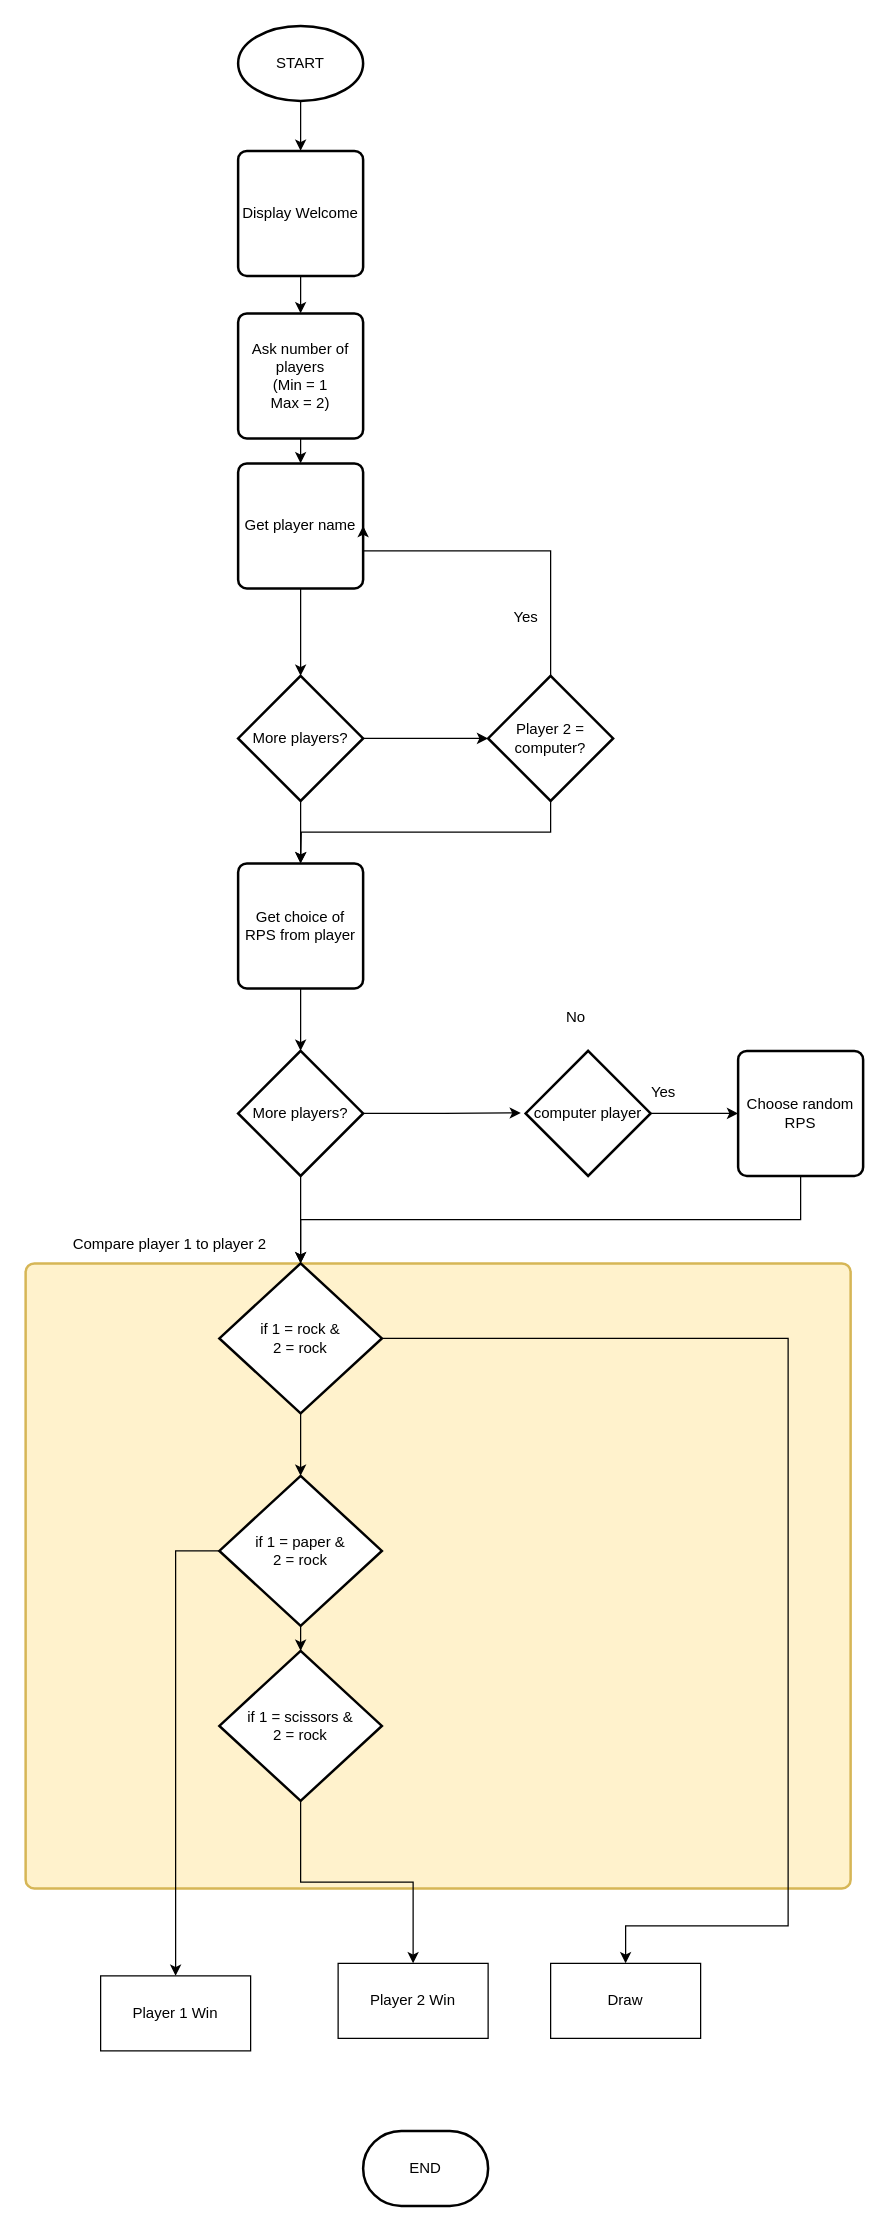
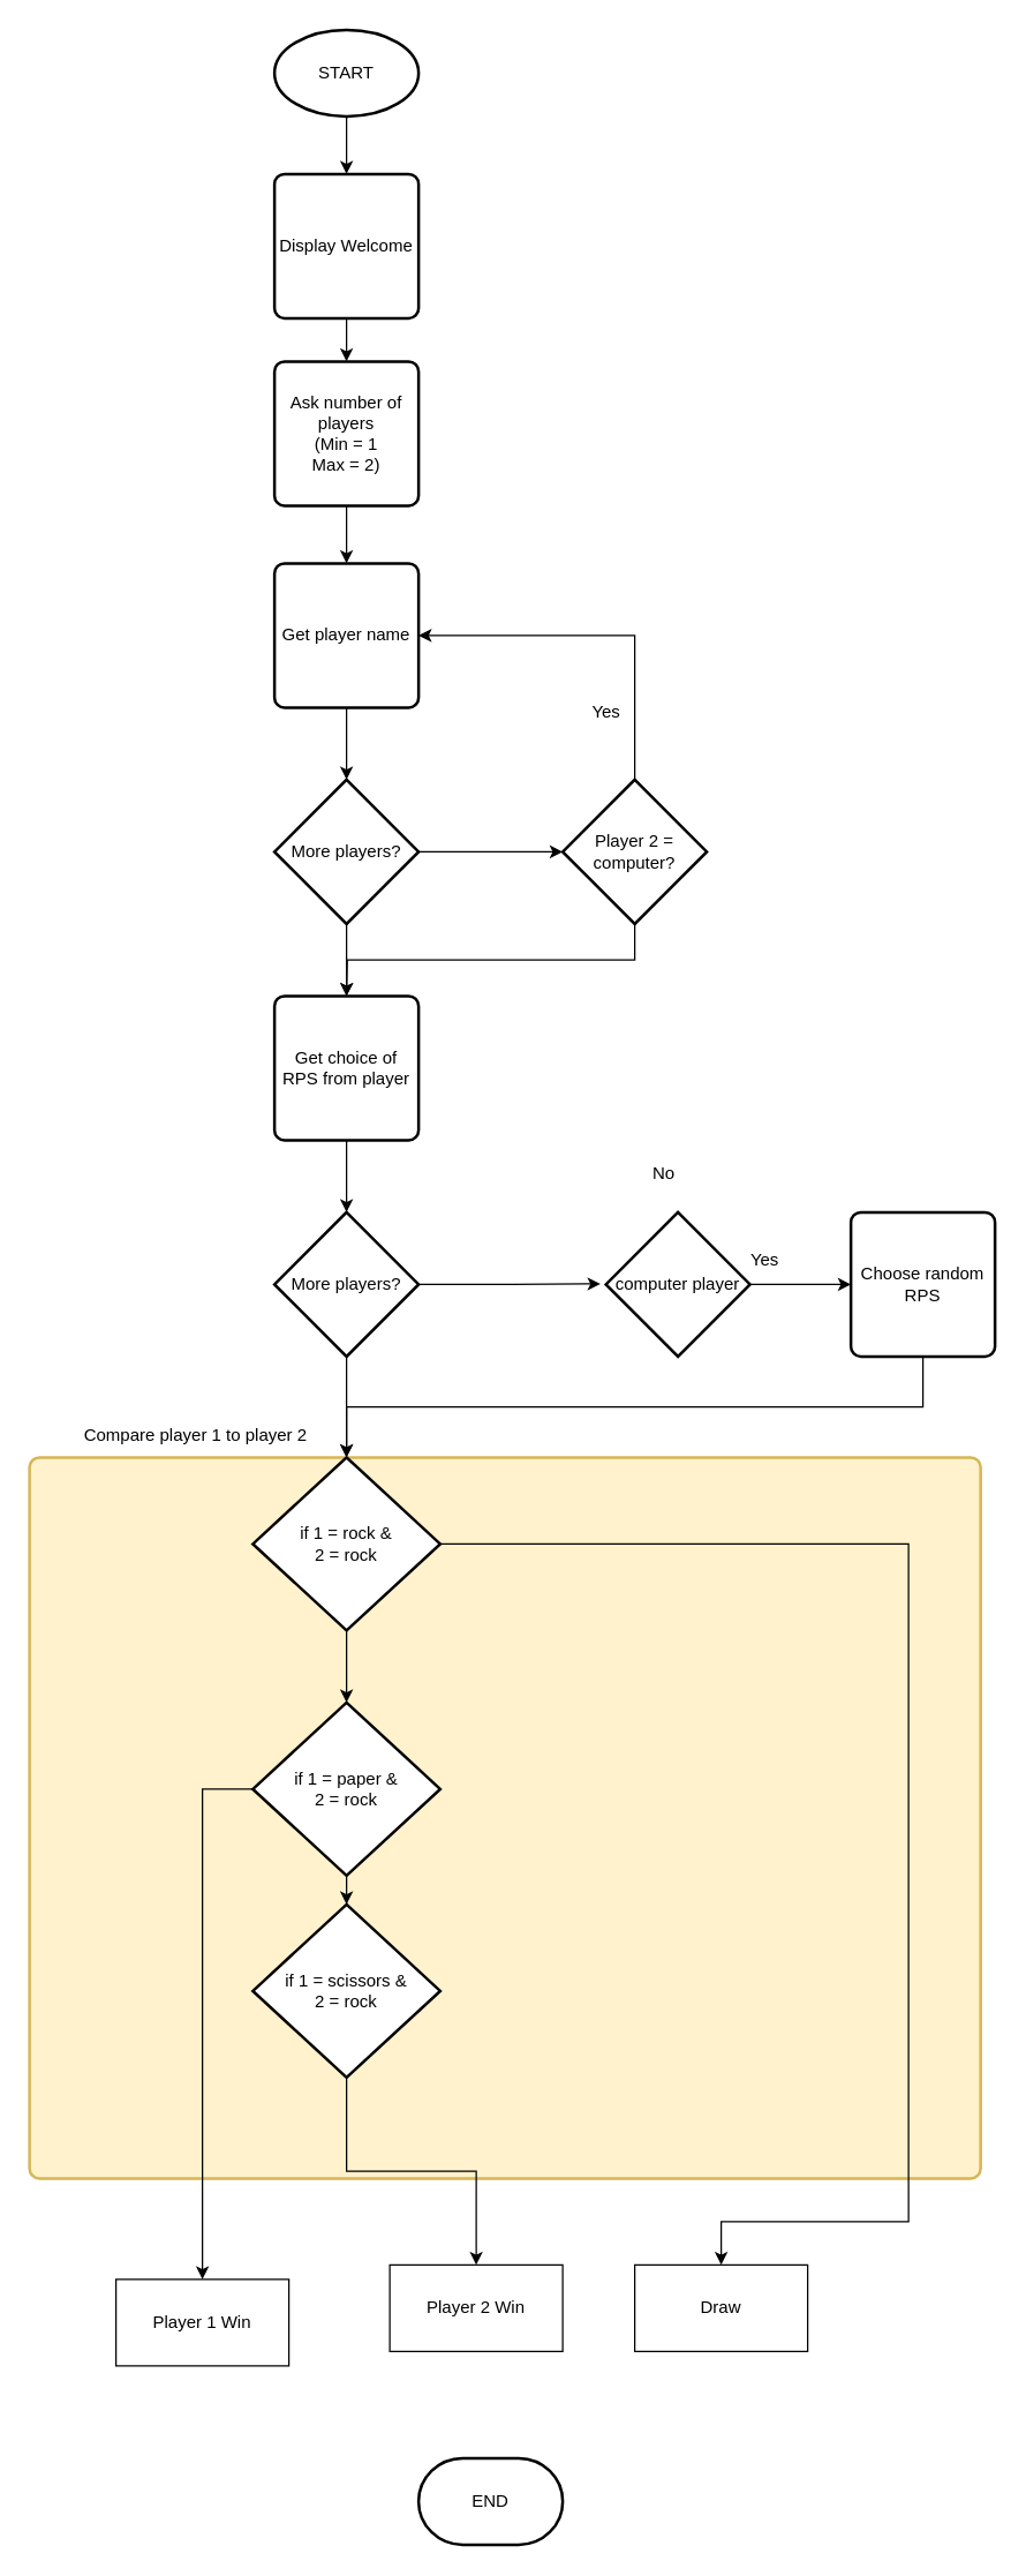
  <mxCell id="0" />
  <mxCell id="1" parent="0" />
  <mxCell id="2" value="" style="rounded=1;whiteSpace=wrap;html=1;absoluteArcSize=1;arcSize=14;strokeWidth=2;fillColor=#fff2cc;strokeColor=#d6b656;" vertex="1" parent="1"><mxGeometry x="20" y="1010" width="660" height="500" as="geometry" /></mxCell>
  <mxCell id="3" style="edgeStyle=orthogonalEdgeStyle;rounded=0;orthogonalLoop=1;jettySize=auto;html=1;exitX=0.5;exitY=1;exitDx=0;exitDy=0;exitPerimeter=0;entryX=0.5;entryY=0;entryDx=0;entryDy=0;" edge="1" parent="1" source="4" target="7"><mxGeometry relative="1" as="geometry" /></mxCell>
  <mxCell id="4" value="START" style="strokeWidth=2;html=1;shape=mxgraph.flowchart.start_1;whiteSpace=wrap;" vertex="1" parent="1"><mxGeometry x="190" y="20" width="100" height="60" as="geometry" /></mxCell>
  <mxCell id="5" value="END" style="strokeWidth=2;html=1;shape=mxgraph.flowchart.terminator;whiteSpace=wrap;" vertex="1" parent="1"><mxGeometry x="290" y="1704" width="100" height="60" as="geometry" /></mxCell>
  <mxCell id="6" style="edgeStyle=orthogonalEdgeStyle;rounded=0;orthogonalLoop=1;jettySize=auto;html=1;exitX=0.5;exitY=1;exitDx=0;exitDy=0;entryX=0.5;entryY=0;entryDx=0;entryDy=0;" edge="1" parent="1" source="7" target="9"><mxGeometry relative="1" as="geometry" /></mxCell>
  <mxCell id="7" value="Display Welcome" style="rounded=1;whiteSpace=wrap;html=1;absoluteArcSize=1;arcSize=14;strokeWidth=2;" vertex="1" parent="1"><mxGeometry x="190" y="120" width="100" height="100" as="geometry" /></mxCell>
  <mxCell id="8" style="edgeStyle=orthogonalEdgeStyle;rounded=0;orthogonalLoop=1;jettySize=auto;html=1;exitX=0.5;exitY=1;exitDx=0;exitDy=0;entryX=0.5;entryY=0;entryDx=0;entryDy=0;" edge="1" parent="1" source="9" target="11"><mxGeometry relative="1" as="geometry" /></mxCell>
  <mxCell id="9" value="&lt;div&gt;Ask number of players&lt;/div&gt;&lt;div&gt;(Min = 1&lt;br&gt;&lt;/div&gt;&lt;div&gt;Max = 2)&lt;br&gt;&lt;/div&gt;" style="rounded=1;whiteSpace=wrap;html=1;absoluteArcSize=1;arcSize=14;strokeWidth=2;" vertex="1" parent="1"><mxGeometry x="190" y="250" width="100" height="100" as="geometry" /></mxCell>
  <mxCell id="10" style="edgeStyle=orthogonalEdgeStyle;rounded=0;orthogonalLoop=1;jettySize=auto;html=1;exitX=0.5;exitY=1;exitDx=0;exitDy=0;entryX=0.5;entryY=0;entryDx=0;entryDy=0;entryPerimeter=0;" edge="1" parent="1" source="11" target="14"><mxGeometry relative="1" as="geometry" /></mxCell>
- <mxCell id="11" value="Get player name" style="rounded=1;whiteSpace=wrap;html=1;absoluteArcSize=1;arcSize=14;strokeWidth=2;" vertex="1" parent="1"><mxGeometry x="190" y="370" width="100" height="100" as="geometry" /></mxCell>
+ <mxCell id="11" value="Get player name" style="rounded=1;whiteSpace=wrap;html=1;absoluteArcSize=1;arcSize=14;strokeWidth=2;" vertex="1" parent="1"><mxGeometry x="190" y="390" width="100" height="100" as="geometry" /></mxCell>
  <mxCell id="12" style="edgeStyle=orthogonalEdgeStyle;rounded=0;orthogonalLoop=1;jettySize=auto;html=1;exitX=0.5;exitY=1;exitDx=0;exitDy=0;exitPerimeter=0;entryX=0.5;entryY=0;entryDx=0;entryDy=0;" edge="1" parent="1" source="14" target="16"><mxGeometry relative="1" as="geometry" /></mxCell>
  <mxCell id="13" style="edgeStyle=orthogonalEdgeStyle;rounded=0;orthogonalLoop=1;jettySize=auto;html=1;exitX=1;exitY=0.5;exitDx=0;exitDy=0;exitPerimeter=0;entryX=0;entryY=0.5;entryDx=0;entryDy=0;entryPerimeter=0;" edge="1" parent="1" source="14" target="32"><mxGeometry relative="1" as="geometry" /></mxCell>
  <mxCell id="14" value="More players?" style="strokeWidth=2;html=1;shape=mxgraph.flowchart.decision;whiteSpace=wrap;" vertex="1" parent="1"><mxGeometry x="190" y="540" width="100" height="100" as="geometry" /></mxCell>
  <mxCell id="15" style="edgeStyle=orthogonalEdgeStyle;rounded=0;orthogonalLoop=1;jettySize=auto;html=1;exitX=0.5;exitY=1;exitDx=0;exitDy=0;entryX=0.5;entryY=0;entryDx=0;entryDy=0;entryPerimeter=0;" edge="1" parent="1" source="16" target="19"><mxGeometry relative="1" as="geometry" /></mxCell>
  <mxCell id="16" value="Get choice of RPS from player" style="rounded=1;whiteSpace=wrap;html=1;absoluteArcSize=1;arcSize=14;strokeWidth=2;" vertex="1" parent="1"><mxGeometry x="190" y="690" width="100" height="100" as="geometry" /></mxCell>
  <mxCell id="17" style="edgeStyle=orthogonalEdgeStyle;rounded=0;orthogonalLoop=1;jettySize=auto;html=1;exitX=0.5;exitY=1;exitDx=0;exitDy=0;exitPerimeter=0;" edge="1" parent="1" source="19" target="23"><mxGeometry relative="1" as="geometry" /></mxCell>
  <mxCell id="18" style="edgeStyle=orthogonalEdgeStyle;rounded=0;orthogonalLoop=1;jettySize=auto;html=1;exitX=1;exitY=0.5;exitDx=0;exitDy=0;exitPerimeter=0;entryX=-0.038;entryY=0.496;entryDx=0;entryDy=0;entryPerimeter=0;" edge="1" parent="1" source="19" target="37"><mxGeometry relative="1" as="geometry" /></mxCell>
  <mxCell id="19" value="More players?" style="strokeWidth=2;html=1;shape=mxgraph.flowchart.decision;whiteSpace=wrap;" vertex="1" parent="1"><mxGeometry x="190" y="840" width="100" height="100" as="geometry" /></mxCell>
  <mxCell id="20" value="Compare player 1 to player 2" style="text;html=1;align=center;verticalAlign=middle;resizable=0;points=[];autosize=1;strokeColor=none;fillColor=none;" vertex="1" parent="1"><mxGeometry x="45" y="980" width="180" height="30" as="geometry" /></mxCell>
  <mxCell id="21" style="edgeStyle=orthogonalEdgeStyle;rounded=0;orthogonalLoop=1;jettySize=auto;html=1;exitX=0.5;exitY=1;exitDx=0;exitDy=0;exitPerimeter=0;entryX=0.5;entryY=0;entryDx=0;entryDy=0;entryPerimeter=0;" edge="1" parent="1" source="23" target="26"><mxGeometry relative="1" as="geometry" /></mxCell>
  <mxCell id="22" style="edgeStyle=orthogonalEdgeStyle;rounded=0;orthogonalLoop=1;jettySize=auto;html=1;exitX=1;exitY=0.5;exitDx=0;exitDy=0;exitPerimeter=0;entryX=0.5;entryY=0;entryDx=0;entryDy=0;" edge="1" parent="1" source="23" target="29"><mxGeometry relative="1" as="geometry"><mxPoint x="390" y="1070" as="targetPoint" /><Array as="points"><mxPoint x="630" y="1070" /><mxPoint x="630" y="1540" /></Array></mxGeometry></mxCell>
  <mxCell id="23" value="&lt;div&gt;if 1 = rock &amp;amp;&lt;/div&gt;&lt;div&gt;2 = rock &lt;br&gt;&lt;/div&gt;" style="strokeWidth=2;html=1;shape=mxgraph.flowchart.decision;whiteSpace=wrap;" vertex="1" parent="1"><mxGeometry x="175" y="1010" width="130" height="120" as="geometry" /></mxCell>
  <mxCell id="24" style="edgeStyle=orthogonalEdgeStyle;rounded=0;orthogonalLoop=1;jettySize=auto;html=1;exitX=0.5;exitY=1;exitDx=0;exitDy=0;exitPerimeter=0;" edge="1" parent="1" source="26" target="35"><mxGeometry relative="1" as="geometry" /></mxCell>
  <mxCell id="25" style="edgeStyle=orthogonalEdgeStyle;rounded=0;orthogonalLoop=1;jettySize=auto;html=1;exitX=0;exitY=0.5;exitDx=0;exitDy=0;exitPerimeter=0;entryX=0.5;entryY=0;entryDx=0;entryDy=0;" edge="1" parent="1" source="26" target="27"><mxGeometry relative="1" as="geometry" /></mxCell>
  <mxCell id="26" value="&lt;div&gt;if 1 = paper &amp;amp;&lt;/div&gt;&lt;div&gt;2 = rock&lt;br&gt; &lt;/div&gt;" style="strokeWidth=2;html=1;shape=mxgraph.flowchart.decision;whiteSpace=wrap;" vertex="1" parent="1"><mxGeometry x="175" y="1180" width="130" height="120" as="geometry" /></mxCell>
  <mxCell id="27" value="Player 1 Win" style="whiteSpace=wrap;html=1;" vertex="1" parent="1"><mxGeometry x="80" y="1580" width="120" height="60" as="geometry" /></mxCell>
  <mxCell id="28" value="Player 2 Win" style="whiteSpace=wrap;html=1;" vertex="1" parent="1"><mxGeometry x="270" y="1570" width="120" height="60" as="geometry" /></mxCell>
  <mxCell id="29" value="Draw" style="whiteSpace=wrap;html=1;" vertex="1" parent="1"><mxGeometry x="440" y="1570" width="120" height="60" as="geometry" /></mxCell>
  <mxCell id="30" style="edgeStyle=orthogonalEdgeStyle;rounded=0;orthogonalLoop=1;jettySize=auto;html=1;entryX=1;entryY=0.5;entryDx=0;entryDy=0;" edge="1" parent="1" source="32" target="11"><mxGeometry relative="1" as="geometry"><Array as="points"><mxPoint x="440" y="440" /></Array></mxGeometry></mxCell>
  <mxCell id="31" style="edgeStyle=orthogonalEdgeStyle;rounded=0;orthogonalLoop=1;jettySize=auto;html=1;exitX=0.5;exitY=1;exitDx=0;exitDy=0;exitPerimeter=0;" edge="1" parent="1" source="32"><mxGeometry relative="1" as="geometry"><mxPoint x="240" y="690" as="targetPoint" /></mxGeometry></mxCell>
  <mxCell id="32" value="Player 2 = computer?" style="strokeWidth=2;html=1;shape=mxgraph.flowchart.decision;whiteSpace=wrap;" vertex="1" parent="1"><mxGeometry x="390" y="540" width="100" height="100" as="geometry" /></mxCell>
  <mxCell id="33" value="Yes" style="text;html=1;align=center;verticalAlign=middle;resizable=0;points=[];autosize=1;strokeColor=none;fillColor=none;" vertex="1" parent="1"><mxGeometry x="400" y="478" width="40" height="30" as="geometry" /></mxCell>
  <mxCell id="34" style="edgeStyle=orthogonalEdgeStyle;rounded=0;orthogonalLoop=1;jettySize=auto;html=1;entryX=0.5;entryY=0;entryDx=0;entryDy=0;" edge="1" parent="1" source="35" target="28"><mxGeometry relative="1" as="geometry" /></mxCell>
  <mxCell id="35" value="&lt;div&gt;if 1 = scissors  &amp;amp;&lt;br&gt;&lt;/div&gt;&lt;div&gt;2 = rock&lt;/div&gt;" style="strokeWidth=2;html=1;shape=mxgraph.flowchart.decision;whiteSpace=wrap;" vertex="1" parent="1"><mxGeometry x="175" y="1320" width="130" height="120" as="geometry" /></mxCell>
  <mxCell id="36" style="edgeStyle=orthogonalEdgeStyle;rounded=0;orthogonalLoop=1;jettySize=auto;html=1;exitX=1;exitY=0.5;exitDx=0;exitDy=0;exitPerimeter=0;entryX=0;entryY=0.5;entryDx=0;entryDy=0;" edge="1" parent="1" source="37" target="40"><mxGeometry relative="1" as="geometry" /></mxCell>
  <mxCell id="37" value="computer player" style="strokeWidth=2;html=1;shape=mxgraph.flowchart.decision;whiteSpace=wrap;" vertex="1" parent="1"><mxGeometry x="420" y="840" width="100" height="100" as="geometry" /></mxCell>
  <mxCell id="38" value="No" style="text;html=1;align=center;verticalAlign=middle;resizable=0;points=[];autosize=1;strokeColor=none;fillColor=none;" vertex="1" parent="1"><mxGeometry x="440" y="798" width="40" height="30" as="geometry" /></mxCell>
  <mxCell id="39" style="edgeStyle=orthogonalEdgeStyle;rounded=0;orthogonalLoop=1;jettySize=auto;html=1;exitX=0.5;exitY=1;exitDx=0;exitDy=0;entryX=0.5;entryY=0;entryDx=0;entryDy=0;entryPerimeter=0;" edge="1" parent="1" source="40" target="23"><mxGeometry relative="1" as="geometry" /></mxCell>
  <mxCell id="40" value="&lt;div&gt;Choose random&lt;/div&gt;&lt;div&gt;RPS&lt;br&gt;&lt;/div&gt;" style="rounded=1;whiteSpace=wrap;html=1;absoluteArcSize=1;arcSize=14;strokeWidth=2;" vertex="1" parent="1"><mxGeometry x="590" y="840" width="100" height="100" as="geometry" /></mxCell>
  <mxCell id="41" value="Yes" style="text;html=1;align=center;verticalAlign=middle;resizable=0;points=[];autosize=1;strokeColor=none;fillColor=none;" vertex="1" parent="1"><mxGeometry x="510" y="858" width="40" height="30" as="geometry" /></mxCell>
